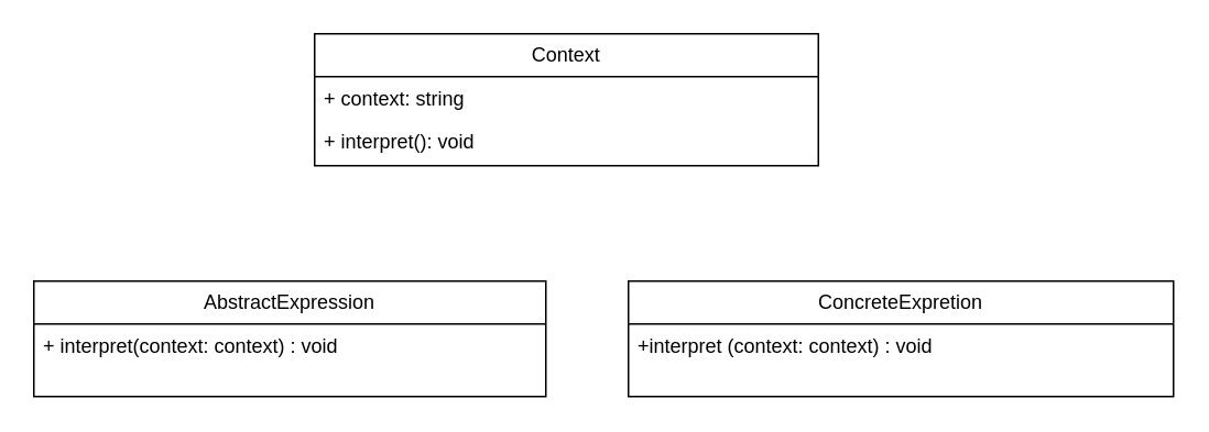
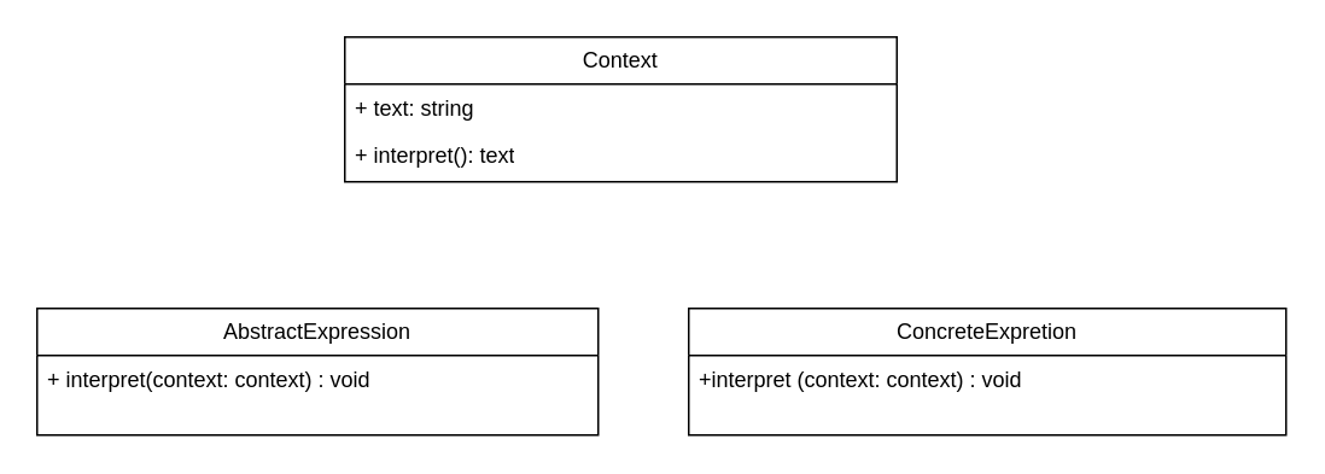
  <mxCell id="0" />
  <mxCell id="1" parent="0" />
  <mxCell id="2" value="Context" style="swimlane;fontStyle=0;childLayout=stackLayout;horizontal=1;startSize=26;fillColor=none;horizontalStack=0;resizeParent=1;resizeParentMax=0;resizeLast=0;collapsible=1;marginBottom=0;whiteSpace=wrap;html=1;" vertex="1" parent="1"><mxGeometry x="190" y="20" width="305" height="80" as="geometry" /></mxCell>
- <mxCell id="3" value="+ context: string" style="text;strokeColor=none;fillColor=none;align=left;verticalAlign=top;spacingLeft=4;spacingRight=4;overflow=hidden;rotatable=0;points=[[0,0.5],[1,0.5]];portConstraint=eastwest;whiteSpace=wrap;html=1;" vertex="1" parent="2"><mxGeometry y="26" width="305" height="26" as="geometry" /></mxCell>
- <mxCell id="4" value="+ interpret(): void" style="text;strokeColor=none;fillColor=none;align=left;verticalAlign=top;spacingLeft=4;spacingRight=4;overflow=hidden;rotatable=0;points=[[0,0.5],[1,0.5]];portConstraint=eastwest;whiteSpace=wrap;html=1;" vertex="1" parent="2"><mxGeometry y="52" width="305" height="28" as="geometry" /></mxCell>
+ <mxCell id="3" value="+ text: string" style="text;strokeColor=none;fillColor=none;align=left;verticalAlign=top;spacingLeft=4;spacingRight=4;overflow=hidden;rotatable=0;points=[[0,0.5],[1,0.5]];portConstraint=eastwest;whiteSpace=wrap;html=1;" vertex="1" parent="2"><mxGeometry y="26" width="305" height="26" as="geometry" /></mxCell>
+ <mxCell id="4" value="+ interpret(): text" style="text;strokeColor=none;fillColor=none;align=left;verticalAlign=top;spacingLeft=4;spacingRight=4;overflow=hidden;rotatable=0;points=[[0,0.5],[1,0.5]];portConstraint=eastwest;whiteSpace=wrap;html=1;" vertex="1" parent="2"><mxGeometry y="52" width="305" height="28" as="geometry" /></mxCell>
  <mxCell id="5" value="AbstractExpression" style="swimlane;fontStyle=0;childLayout=stackLayout;horizontal=1;startSize=26;fillColor=none;horizontalStack=0;resizeParent=1;resizeParentMax=0;resizeLast=0;collapsible=1;marginBottom=0;whiteSpace=wrap;html=1;" vertex="1" parent="1"><mxGeometry x="20" y="170" width="310" height="70" as="geometry" /></mxCell>
  <mxCell id="6" value="+ interpret(context: context) : void" style="text;strokeColor=none;fillColor=none;align=left;verticalAlign=top;spacingLeft=4;spacingRight=4;overflow=hidden;rotatable=0;points=[[0,0.5],[1,0.5]];portConstraint=eastwest;whiteSpace=wrap;html=1;" vertex="1" parent="5"><mxGeometry y="26" width="310" height="44" as="geometry" /></mxCell>
  <mxCell id="7" value="ConcreteExpretion" style="swimlane;fontStyle=0;childLayout=stackLayout;horizontal=1;startSize=26;fillColor=none;horizontalStack=0;resizeParent=1;resizeParentMax=0;resizeLast=0;collapsible=1;marginBottom=0;whiteSpace=wrap;html=1;" vertex="1" parent="1"><mxGeometry x="380" y="170" width="330" height="70" as="geometry" /></mxCell>
  <mxCell id="8" value="+interpret (context: context) : void" style="text;strokeColor=none;fillColor=none;align=left;verticalAlign=top;spacingLeft=4;spacingRight=4;overflow=hidden;rotatable=0;points=[[0,0.5],[1,0.5]];portConstraint=eastwest;whiteSpace=wrap;html=1;" vertex="1" parent="7"><mxGeometry y="26" width="330" height="44" as="geometry" /></mxCell>
